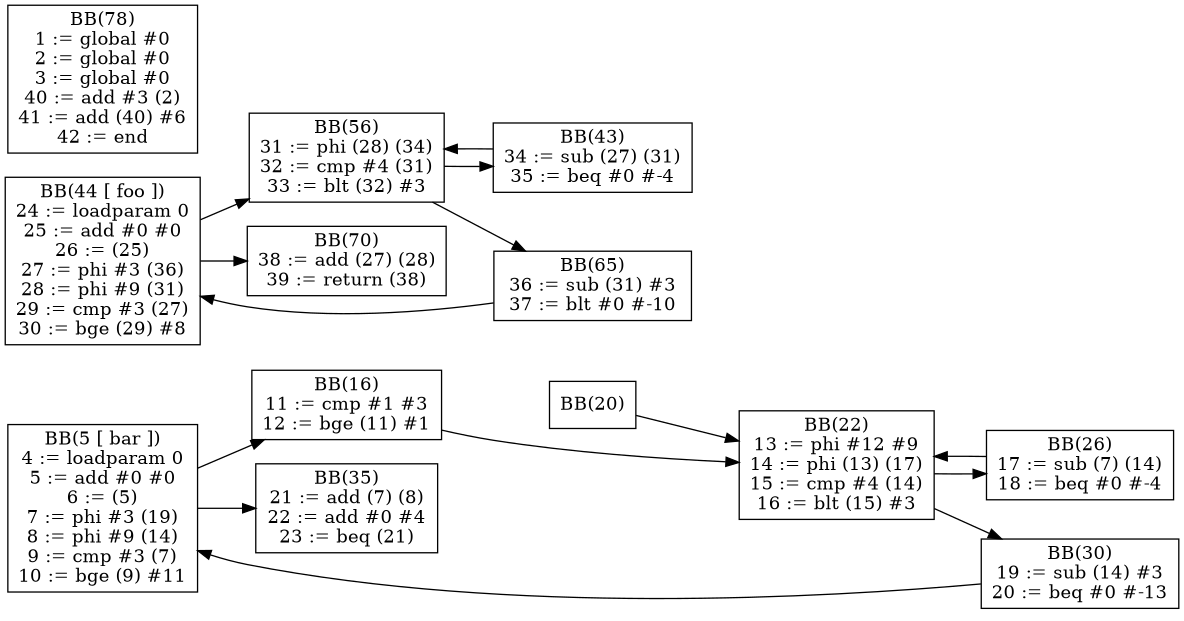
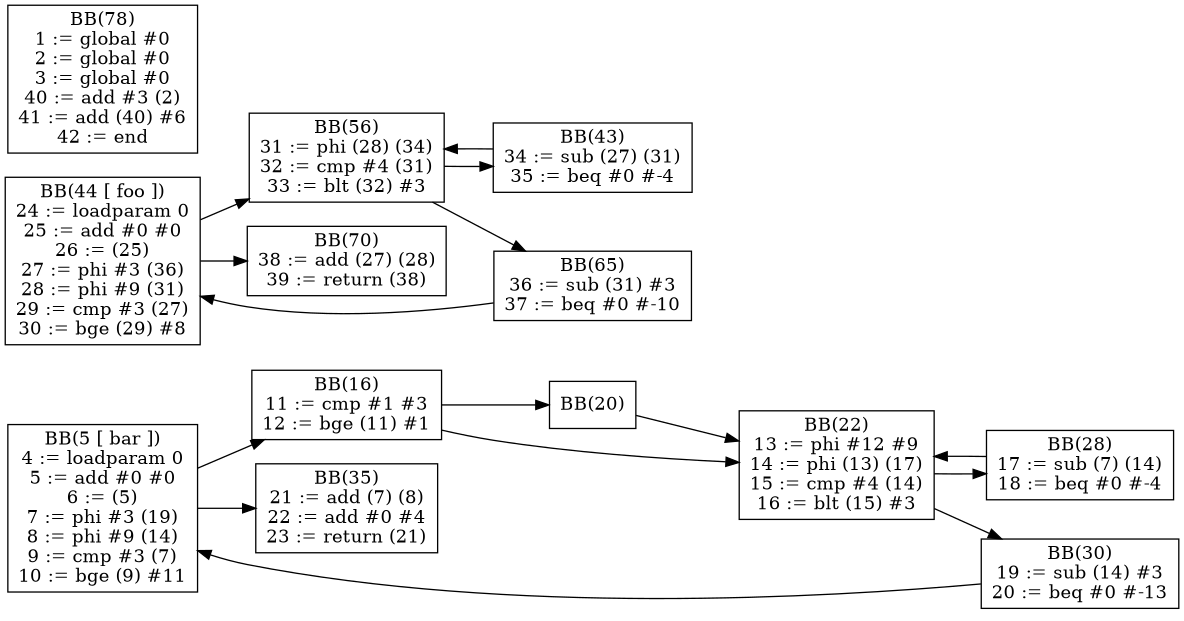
  digraph {
    rankdir=LR
    node [shape=box]
    n1 [label="BB(5 [ bar ])\n4 := loadparam 0\n5 := add #0 #0\n6 := (5)\n7 := phi #3 (19)\n8 := phi #9 (14)\n9 := cmp #3 (7)\n10 := bge (9) #11\n"]
    n2 [label="BB(16)\n11 := cmp #1 #3\n12 := bge (11) #1\n"]
-   n3 [label="BB(35)\n21 := add (7) (8)\n22 := add #0 #4\n23 := beq (21)\n"]
+   n3 [label="BB(35)\n21 := add (7) (8)\n22 := add #0 #4\n23 := return (21)\n"]
    n4 [label="BB(20)\n"]
    n5 [label="BB(22)\n13 := phi #12 #9\n14 := phi (13) (17)\n15 := cmp #4 (14)\n16 := blt (15) #3\n"]
-   n6 [label="BB(26)\n17 := sub (7) (14)\n18 := beq #0 #-4\n"]
+   n6 [label="BB(28)\n17 := sub (7) (14)\n18 := beq #0 #-4\n"]
    n7 [label="BB(30)\n19 := sub (14) #3\n20 := beq #0 #-13\n"]
    n8 [label="BB(44 [ foo ])\n24 := loadparam 0\n25 := add #0 #0\n26 := (25)\n27 := phi #3 (36)\n28 := phi #9 (31)\n29 := cmp #3 (27)\n30 := bge (29) #8\n"]
    n9 [label="BB(56)\n31 := phi (28) (34)\n32 := cmp #4 (31)\n33 := blt (32) #3\n"]
    n10 [label="BB(70)\n38 := add (27) (28)\n39 := return (38)\n"]
    n11 [label="BB(43)\n34 := sub (27) (31)\n35 := beq #0 #-4\n"]
-   n12 [label="BB(65)\n36 := sub (31) #3\n37 := blt #0 #-10\n"]
+   n12 [label="BB(65)\n36 := sub (31) #3\n37 := beq #0 #-10\n"]
    n13 [label="BB(78)\n1 := global #0\n2 := global #0\n3 := global #0\n40 := add #3 (2)\n41 := add (40) #6\n42 := end\n"]
    n1 -> n2
    n1 -> n3
+   n2 -> n4
    n2 -> n5
    n4 -> n5
    n5 -> n6
    n5 -> n7
    n6 -> n5
    n7 -> n1
    n8 -> n9
    n8 -> n10
    n9 -> n11
    n9 -> n12
    n11 -> n9
    n12 -> n8
  }
